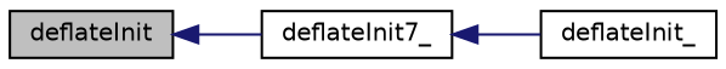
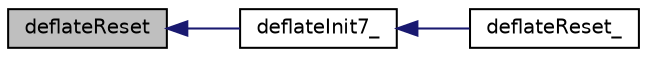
  digraph {
    rankdir=LR
    node [color=black fillcolor=white fontname=Helvetica fontsize=10 shape=record style=filled]
    edge [color=midnightblue dir=back fontname=Helvetica fontsize=10 labelfontname=Helvetica labelfontsize=10 style=solid]
-   n1 [fillcolor=grey75 fontcolor=black height=0.2 label=deflateInit width=0.4]
+   n1 [fillcolor=grey75 fontcolor=black height=0.2 label=deflateReset width=0.4]
    n2 [height=0.2 label=deflateInit7_ width=0.4]
-   n3 [height=0.2 label=deflateInit_ width=0.4]
+   n3 [height=0.2 label=deflateReset_ width=0.4]
    n1 -> n2
    n2 -> n3
  }
